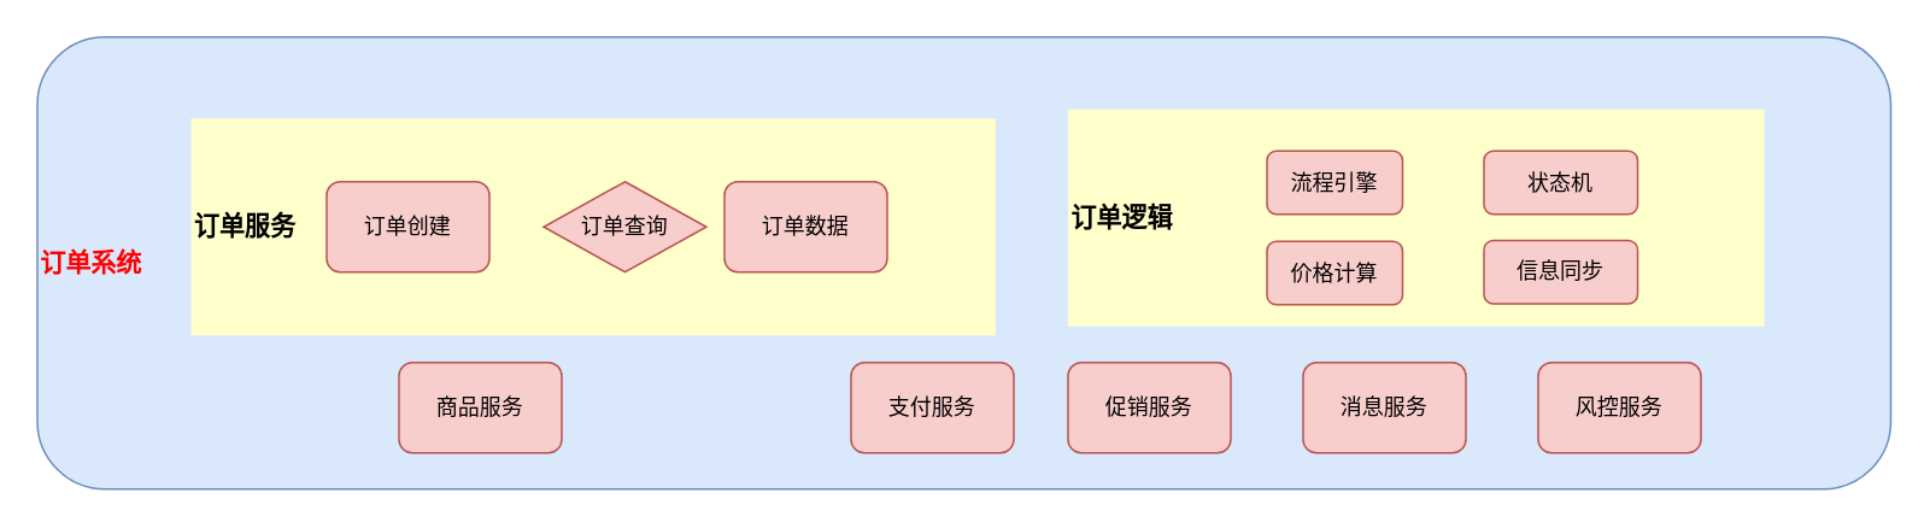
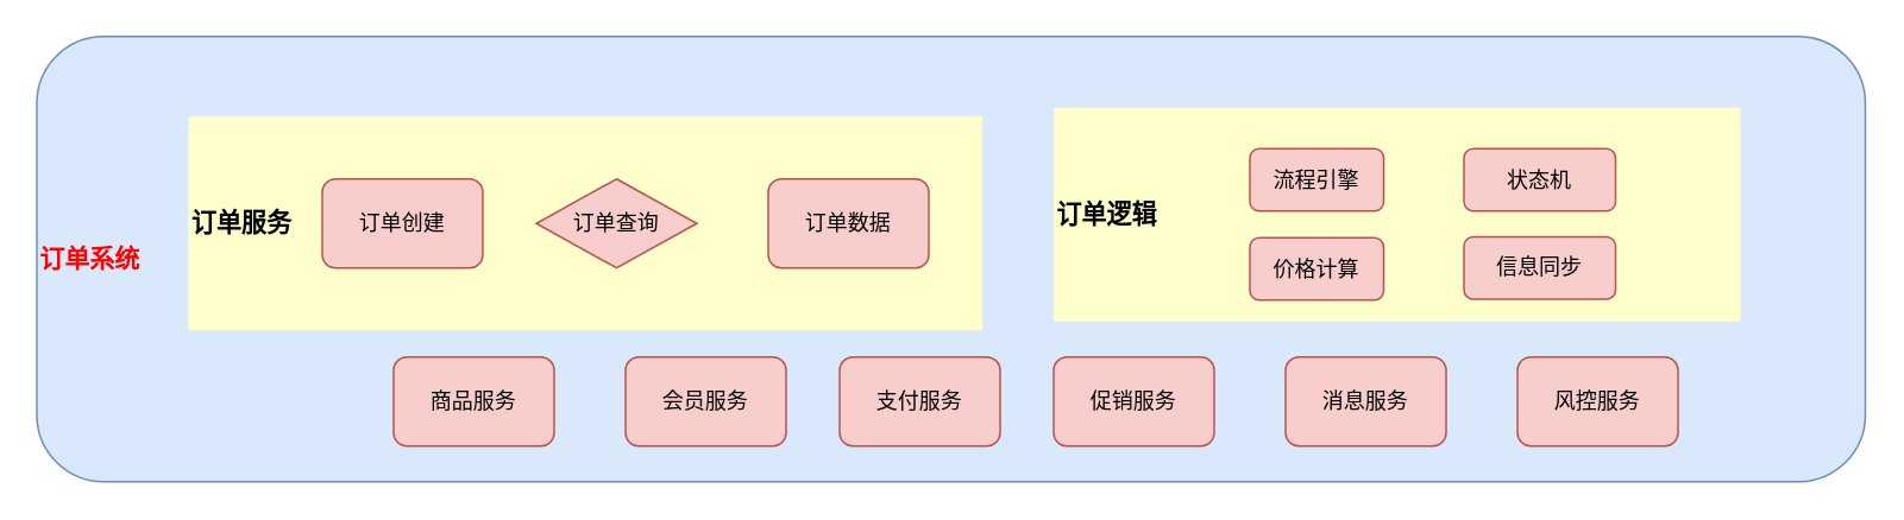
  <mxCell id="0" />
  <mxCell id="1" parent="0" />
  <mxCell id="2" value="&lt;font style=&quot;font-size: 14px&quot; color=&quot;#ff0000&quot;&gt;&lt;b&gt;订单系统&lt;/b&gt;&lt;/font&gt;" style="rounded=1;whiteSpace=wrap;html=1;shadow=0;labelBackgroundColor=none;fillColor=#dae8fc;strokeColor=#6c8ebf;align=left;" vertex="1" parent="1"><mxGeometry x="20" y="20" width="1025" height="250" as="geometry" /></mxCell>
  <mxCell id="3" value="&lt;h3 style=&quot;line-height: 40%&quot;&gt;订单服务&lt;/h3&gt;" style="rounded=0;whiteSpace=wrap;html=1;shadow=0;fillColor=#FFFFCC;strokeColor=none;flipV=1;flipH=1;labelBackgroundColor=none;align=left;" vertex="1" parent="1"><mxGeometry x="105" y="65" width="445" height="120" as="geometry" /></mxCell>
  <mxCell id="4" value="订单创建" style="rounded=1;whiteSpace=wrap;html=1;shadow=0;fillColor=#f8cecc;strokeColor=#b85450;" vertex="1" parent="1"><mxGeometry y="100" width="90" height="50" as="geometry" x="180" /></mxCell>
  <mxCell id="5" value="订单查询&lt;br&gt;" style="rhombus;whiteSpace=wrap;html=1;shadow=0;fillColor=#f8cecc;strokeColor=#b85450;" vertex="1" parent="1"><mxGeometry x="300" y="100" width="90" height="50" as="geometry" /></mxCell>
- <mxCell id="6" value="订单数据&lt;br&gt;" style="rounded=1;whiteSpace=wrap;html=1;shadow=0;fillColor=#f8cecc;strokeColor=#b85450;" vertex="1" parent="1"><mxGeometry x="400" y="100" width="90" height="50" as="geometry" /></mxCell>
+ <mxCell id="6" value="订单数据&lt;br&gt;" style="rounded=1;whiteSpace=wrap;html=1;shadow=0;fillColor=#f8cecc;strokeColor=#b85450;" vertex="1" parent="1"><mxGeometry x="430" y="100" width="90" height="50" as="geometry" /></mxCell>
  <mxCell id="7" value="&lt;h3 style=&quot;line-height: 40%&quot;&gt;订单逻辑&lt;/h3&gt;" style="rounded=0;whiteSpace=wrap;html=1;shadow=0;fillColor=#FFFFCC;strokeColor=none;flipV=1;flipH=1;labelBackgroundColor=none;align=left;" vertex="1" parent="1"><mxGeometry x="590" y="60" width="385" height="120" as="geometry" /></mxCell>
  <mxCell id="8" value="价格计算" style="rounded=1;whiteSpace=wrap;html=1;shadow=0;fillColor=#f8cecc;strokeColor=#b85450;" vertex="1" parent="1"><mxGeometry x="700" y="133" width="75" height="35" as="geometry" /></mxCell>
  <mxCell id="9" value="状态机" style="rounded=1;whiteSpace=wrap;html=1;shadow=0;fillColor=#f8cecc;strokeColor=#b85450;" vertex="1" parent="1"><mxGeometry x="820" y="83" width="85" height="35" as="geometry" /></mxCell>
  <mxCell id="10" value="流程引擎" style="rounded=1;whiteSpace=wrap;html=1;shadow=0;fillColor=#f8cecc;strokeColor=#b85450;" vertex="1" parent="1"><mxGeometry x="700" y="83" width="75" height="35" as="geometry" /></mxCell>
  <mxCell id="11" value="信息同步" style="rounded=1;whiteSpace=wrap;html=1;shadow=0;fillColor=#f8cecc;strokeColor=#b85450;" vertex="1" parent="1"><mxGeometry x="820" y="132.5" width="85" height="35" as="geometry" /></mxCell>
  <mxCell id="12" value="商品服务" style="rounded=1;whiteSpace=wrap;html=1;shadow=0;fillColor=#f8cecc;strokeColor=#b85450;" vertex="1" parent="1"><mxGeometry x="220" y="200" width="90" height="50" as="geometry" /></mxCell>
+ <mxCell id="13" value="会员服务" style="rounded=1;whiteSpace=wrap;html=1;shadow=0;fillColor=#f8cecc;strokeColor=#b85450;" vertex="1" parent="1"><mxGeometry x="350" y="200" width="90" height="50" as="geometry" /></mxCell>
  <mxCell id="14" value="支付服务" style="rounded=1;whiteSpace=wrap;html=1;shadow=0;fillColor=#f8cecc;strokeColor=#b85450;" vertex="1" parent="1"><mxGeometry x="470" y="200" width="90" height="50" as="geometry" /></mxCell>
  <mxCell id="15" value="促销服务" style="rounded=1;whiteSpace=wrap;html=1;shadow=0;fillColor=#f8cecc;strokeColor=#b85450;" vertex="1" parent="1"><mxGeometry x="590" y="200" width="90" height="50" as="geometry" /></mxCell>
  <mxCell id="16" value="消息服务" style="rounded=1;whiteSpace=wrap;html=1;shadow=0;fillColor=#f8cecc;strokeColor=#b85450;" vertex="1" parent="1"><mxGeometry x="720" y="200" width="90" height="50" as="geometry" /></mxCell>
  <mxCell id="17" value="风控服务" style="rounded=1;whiteSpace=wrap;html=1;shadow=0;fillColor=#f8cecc;strokeColor=#b85450;" vertex="1" parent="1"><mxGeometry x="850" y="200" width="90" height="50" as="geometry" /></mxCell>
